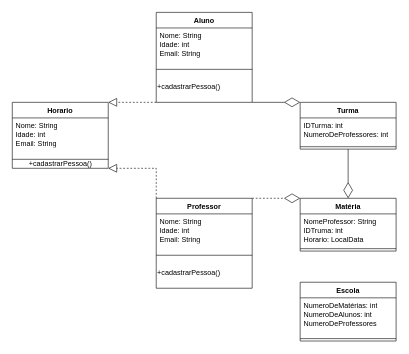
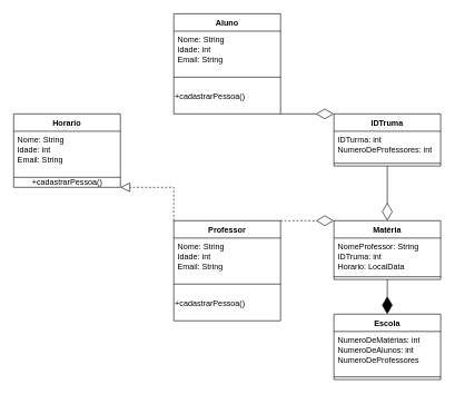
  <mxCell id="0" />
  <mxCell id="1" parent="0" />
  <mxCell id="2" value="Aluno" style="swimlane;fontStyle=1;align=center;verticalAlign=top;childLayout=stackLayout;horizontal=1;startSize=26;horizontalStack=0;resizeParent=1;resizeParentMax=0;resizeLast=0;collapsible=1;marginBottom=0;whiteSpace=wrap;html=1;" parent="1" vertex="1"><mxGeometry x="260" y="20" width="160" height="150" as="geometry" /></mxCell>
  <mxCell id="3" value="Nome: String&lt;div&gt;Idade: int&lt;/div&gt;&lt;div&gt;Email: String&lt;/div&gt;" style="text;strokeColor=none;fillColor=none;align=left;verticalAlign=top;spacingLeft=4;spacingRight=4;overflow=hidden;rotatable=0;points=[[0,0.5],[1,0.5]];portConstraint=eastwest;whiteSpace=wrap;html=1;" parent="2" vertex="1"><mxGeometry y="26" width="160" height="54" as="geometry" /></mxCell>
  <mxCell id="4" value="" style="line;strokeWidth=1;fillColor=none;align=left;verticalAlign=middle;spacingTop=-1;spacingLeft=3;spacingRight=3;rotatable=0;labelPosition=right;points=[];portConstraint=eastwest;strokeColor=inherit;" parent="2" vertex="1"><mxGeometry y="80" width="160" height="30" as="geometry" /></mxCell>
  <mxCell id="5" value="&lt;span style=&quot;color: rgb(0, 0, 0); font-family: Helvetica; font-size: 12px; font-style: normal; font-variant-ligatures: normal; font-variant-caps: normal; font-weight: 400; letter-spacing: normal; orphans: 2; text-align: center; text-indent: 0px; text-transform: none; widows: 2; word-spacing: 0px; -webkit-text-stroke-width: 0px; white-space: nowrap; text-decoration-thickness: initial; text-decoration-style: initial; text-decoration-color: initial; float: none; display: inline !important;&quot;&gt;+cadastrarPessoa()&lt;/span&gt;" style="text;whiteSpace=wrap;html=1;" parent="2" vertex="1"><mxGeometry y="110" width="160" height="40" as="geometry" /></mxCell>
- <mxCell id="6" value="Turma" style="swimlane;fontStyle=1;align=center;verticalAlign=top;childLayout=stackLayout;horizontal=1;startSize=26;horizontalStack=0;resizeParent=1;resizeParentMax=0;resizeLast=0;collapsible=1;marginBottom=0;whiteSpace=wrap;html=1;" parent="1" vertex="1"><mxGeometry x="500" y="170" width="160" height="78" as="geometry" /></mxCell>
+ <mxCell id="6" value="IDTruma" style="swimlane;fontStyle=1;align=center;verticalAlign=top;childLayout=stackLayout;horizontal=1;startSize=26;horizontalStack=0;resizeParent=1;resizeParentMax=0;resizeLast=0;collapsible=1;marginBottom=0;whiteSpace=wrap;html=1;" parent="1" vertex="1"><mxGeometry x="500" y="170" width="160" height="78" as="geometry" /></mxCell>
  <mxCell id="7" value="IDTurma: int&lt;div&gt;NumeroDeProfessores: int&lt;/div&gt;" style="text;strokeColor=none;fillColor=none;align=left;verticalAlign=top;spacingLeft=4;spacingRight=4;overflow=hidden;rotatable=0;points=[[0,0.5],[1,0.5]];portConstraint=eastwest;whiteSpace=wrap;html=1;" parent="6" vertex="1"><mxGeometry y="26" width="160" height="44" as="geometry" /></mxCell>
  <mxCell id="8" value="" style="line;strokeWidth=1;fillColor=none;align=left;verticalAlign=middle;spacingTop=-1;spacingLeft=3;spacingRight=3;rotatable=0;labelPosition=right;points=[];portConstraint=eastwest;strokeColor=inherit;" parent="6" vertex="1"><mxGeometry y="70" width="160" height="8" as="geometry" /></mxCell>
  <mxCell id="9" value="Escola" style="swimlane;fontStyle=1;align=center;verticalAlign=top;childLayout=stackLayout;horizontal=1;startSize=26;horizontalStack=0;resizeParent=1;resizeParentMax=0;resizeLast=0;collapsible=1;marginBottom=0;whiteSpace=wrap;html=1;" parent="1" vertex="1"><mxGeometry x="500" y="470" width="160" height="98" as="geometry" /></mxCell>
  <mxCell id="10" value="NumeroDeMatérias: int&lt;div&gt;NumeroDeAlunos: int&lt;/div&gt;&lt;div&gt;NumeroDeProfessores&lt;/div&gt;" style="text;strokeColor=none;fillColor=none;align=left;verticalAlign=top;spacingLeft=4;spacingRight=4;overflow=hidden;rotatable=0;points=[[0,0.5],[1,0.5]];portConstraint=eastwest;whiteSpace=wrap;html=1;" parent="9" vertex="1"><mxGeometry y="26" width="160" height="64" as="geometry" /></mxCell>
  <mxCell id="11" value="" style="line;strokeWidth=1;fillColor=none;align=left;verticalAlign=middle;spacingTop=-1;spacingLeft=3;spacingRight=3;rotatable=0;labelPosition=right;points=[];portConstraint=eastwest;strokeColor=inherit;" parent="9" vertex="1"><mxGeometry y="90" width="160" height="8" as="geometry" /></mxCell>
  <mxCell id="12" value="Horario" style="swimlane;fontStyle=1;align=center;verticalAlign=top;childLayout=stackLayout;horizontal=1;startSize=26;horizontalStack=0;resizeParent=1;resizeParentMax=0;resizeLast=0;collapsible=1;marginBottom=0;whiteSpace=wrap;html=1;" parent="1" vertex="1"><mxGeometry x="20" y="170" width="160" height="110" as="geometry" /></mxCell>
  <mxCell id="13" value="Nome: String&lt;div&gt;Idade: int&lt;/div&gt;&lt;div&gt;Email: String&lt;/div&gt;" style="text;strokeColor=none;fillColor=none;align=left;verticalAlign=top;spacingLeft=4;spacingRight=4;overflow=hidden;rotatable=0;points=[[0,0.5],[1,0.5]];portConstraint=eastwest;whiteSpace=wrap;html=1;" parent="12" vertex="1"><mxGeometry y="26" width="160" height="54" as="geometry" /></mxCell>
  <mxCell id="14" value="" style="line;strokeWidth=1;fillColor=none;align=left;verticalAlign=middle;spacingTop=-1;spacingLeft=3;spacingRight=3;rotatable=0;labelPosition=right;points=[];portConstraint=eastwest;strokeColor=inherit;" parent="12" vertex="1"><mxGeometry y="80" width="160" height="30" as="geometry" /></mxCell>
  <mxCell id="15" value="Professor" style="swimlane;fontStyle=1;align=center;verticalAlign=top;childLayout=stackLayout;horizontal=1;startSize=26;horizontalStack=0;resizeParent=1;resizeParentMax=0;resizeLast=0;collapsible=1;marginBottom=0;whiteSpace=wrap;html=1;" parent="1" vertex="1"><mxGeometry x="260" y="330" width="160" height="150" as="geometry" /></mxCell>
  <mxCell id="16" value="Nome: String&lt;div&gt;Idade: int&lt;/div&gt;&lt;div&gt;Email: String&lt;/div&gt;" style="text;strokeColor=none;fillColor=none;align=left;verticalAlign=top;spacingLeft=4;spacingRight=4;overflow=hidden;rotatable=0;points=[[0,0.5],[1,0.5]];portConstraint=eastwest;whiteSpace=wrap;html=1;" parent="15" vertex="1"><mxGeometry y="26" width="160" height="54" as="geometry" /></mxCell>
  <mxCell id="17" value="" style="line;strokeWidth=1;fillColor=none;align=left;verticalAlign=middle;spacingTop=-1;spacingLeft=3;spacingRight=3;rotatable=0;labelPosition=right;points=[];portConstraint=eastwest;strokeColor=inherit;" parent="15" vertex="1"><mxGeometry y="80" width="160" height="30" as="geometry" /></mxCell>
  <mxCell id="18" value="&lt;span style=&quot;color: rgb(0, 0, 0); font-family: Helvetica; font-size: 12px; font-style: normal; font-variant-ligatures: normal; font-variant-caps: normal; font-weight: 400; letter-spacing: normal; orphans: 2; text-align: center; text-indent: 0px; text-transform: none; widows: 2; word-spacing: 0px; -webkit-text-stroke-width: 0px; white-space: nowrap; text-decoration-thickness: initial; text-decoration-style: initial; text-decoration-color: initial; float: none; display: inline !important;&quot;&gt;+cadastrarPessoa()&lt;/span&gt;" style="text;whiteSpace=wrap;html=1;" parent="15" vertex="1"><mxGeometry y="110" width="160" height="40" as="geometry" /></mxCell>
  <mxCell id="19" value="" style="endArrow=block;dashed=1;endFill=0;endSize=12;html=1;rounded=0;exitX=0;exitY=0;exitDx=0;exitDy=0;entryX=1;entryY=1;entryDx=0;entryDy=0;" parent="1" source="15" target="12" edge="1"><mxGeometry width="160" relative="1" as="geometry"><mxPoint x="310" y="330" as="sourcePoint" /><mxPoint x="470" y="330" as="targetPoint" /><Array as="points"><mxPoint x="260" y="280" /></Array></mxGeometry></mxCell>
- <mxCell id="20" value="" style="endArrow=block;dashed=1;endFill=0;endSize=12;html=1;rounded=0;exitX=0;exitY=1;exitDx=0;exitDy=0;entryX=1;entryY=0;entryDx=0;entryDy=0;" parent="1" source="2" target="12" edge="1"><mxGeometry width="160" relative="1" as="geometry"><mxPoint x="280" y="160" as="sourcePoint" /><mxPoint x="200" y="160" as="targetPoint" /></mxGeometry></mxCell>
  <mxCell id="21" value="Matéria" style="swimlane;fontStyle=1;align=center;verticalAlign=top;childLayout=stackLayout;horizontal=1;startSize=26;horizontalStack=0;resizeParent=1;resizeParentMax=0;resizeLast=0;collapsible=1;marginBottom=0;whiteSpace=wrap;html=1;" parent="1" vertex="1"><mxGeometry x="500" y="330" width="160" height="88" as="geometry" /></mxCell>
  <mxCell id="22" value="NomeProfessor: String&lt;div&gt;IDTruma: int&lt;/div&gt;&lt;div&gt;Horario: LocalData&lt;/div&gt;" style="text;strokeColor=none;fillColor=none;align=left;verticalAlign=top;spacingLeft=4;spacingRight=4;overflow=hidden;rotatable=0;points=[[0,0.5],[1,0.5]];portConstraint=eastwest;whiteSpace=wrap;html=1;" parent="21" vertex="1"><mxGeometry y="26" width="160" height="54" as="geometry" /></mxCell>
  <mxCell id="23" value="" style="line;strokeWidth=1;fillColor=none;align=left;verticalAlign=middle;spacingTop=-1;spacingLeft=3;spacingRight=3;rotatable=0;labelPosition=right;points=[];portConstraint=eastwest;strokeColor=inherit;" parent="21" vertex="1"><mxGeometry y="80" width="160" height="8" as="geometry" /></mxCell>
  <mxCell id="24" value="" style="endArrow=diamondThin;endFill=0;endSize=24;html=1;rounded=0;exitX=1;exitY=1;exitDx=0;exitDy=0;entryX=0;entryY=0;entryDx=0;entryDy=0;" parent="1" source="5" target="6" edge="1"><mxGeometry width="160" relative="1" as="geometry"><mxPoint x="310" y="330" as="sourcePoint" /><mxPoint x="420" y="210" as="targetPoint" /></mxGeometry></mxCell>
  <mxCell id="25" value="+cadastrarPessoa()" style="text;html=1;align=center;verticalAlign=middle;resizable=0;points=[];autosize=1;strokeColor=none;fillColor=none;" parent="1" vertex="1"><mxGeometry x="35" y="258" width="130" height="30" as="geometry" /></mxCell>
  <mxCell id="26" value="" style="endArrow=diamondThin;endFill=0;endSize=24;html=1;rounded=0;entryX=0;entryY=0;entryDx=0;entryDy=0;exitX=1;exitY=0;exitDx=0;exitDy=0;dashed=1;" edge="1" parent="1" source="15" target="21"><mxGeometry width="160" relative="1" as="geometry"><mxPoint x="450" y="220" as="sourcePoint" /><mxPoint x="370" y="220" as="targetPoint" /></mxGeometry></mxCell>
  <mxCell id="27" value="" style="endArrow=diamondThin;endFill=0;endSize=24;html=1;rounded=0;entryX=0.5;entryY=0;entryDx=0;entryDy=0;exitX=0.5;exitY=1;exitDx=0;exitDy=0;" edge="1" parent="1" source="6" target="21"><mxGeometry width="160" relative="1" as="geometry"><mxPoint x="440" y="500" as="sourcePoint" /><mxPoint x="520" y="500" as="targetPoint" /></mxGeometry></mxCell>
+ <mxCell id="28" value="" style="endArrow=diamondThin;endFill=1;endSize=24;html=1;rounded=0;exitX=0.5;exitY=1;exitDx=0;exitDy=0;entryX=0.5;entryY=0;entryDx=0;entryDy=0;" edge="1" parent="1" source="21" target="9"><mxGeometry width="160" relative="1" as="geometry"><mxPoint x="460" y="350" as="sourcePoint" /><mxPoint x="620" y="350" as="targetPoint" /></mxGeometry></mxCell>
